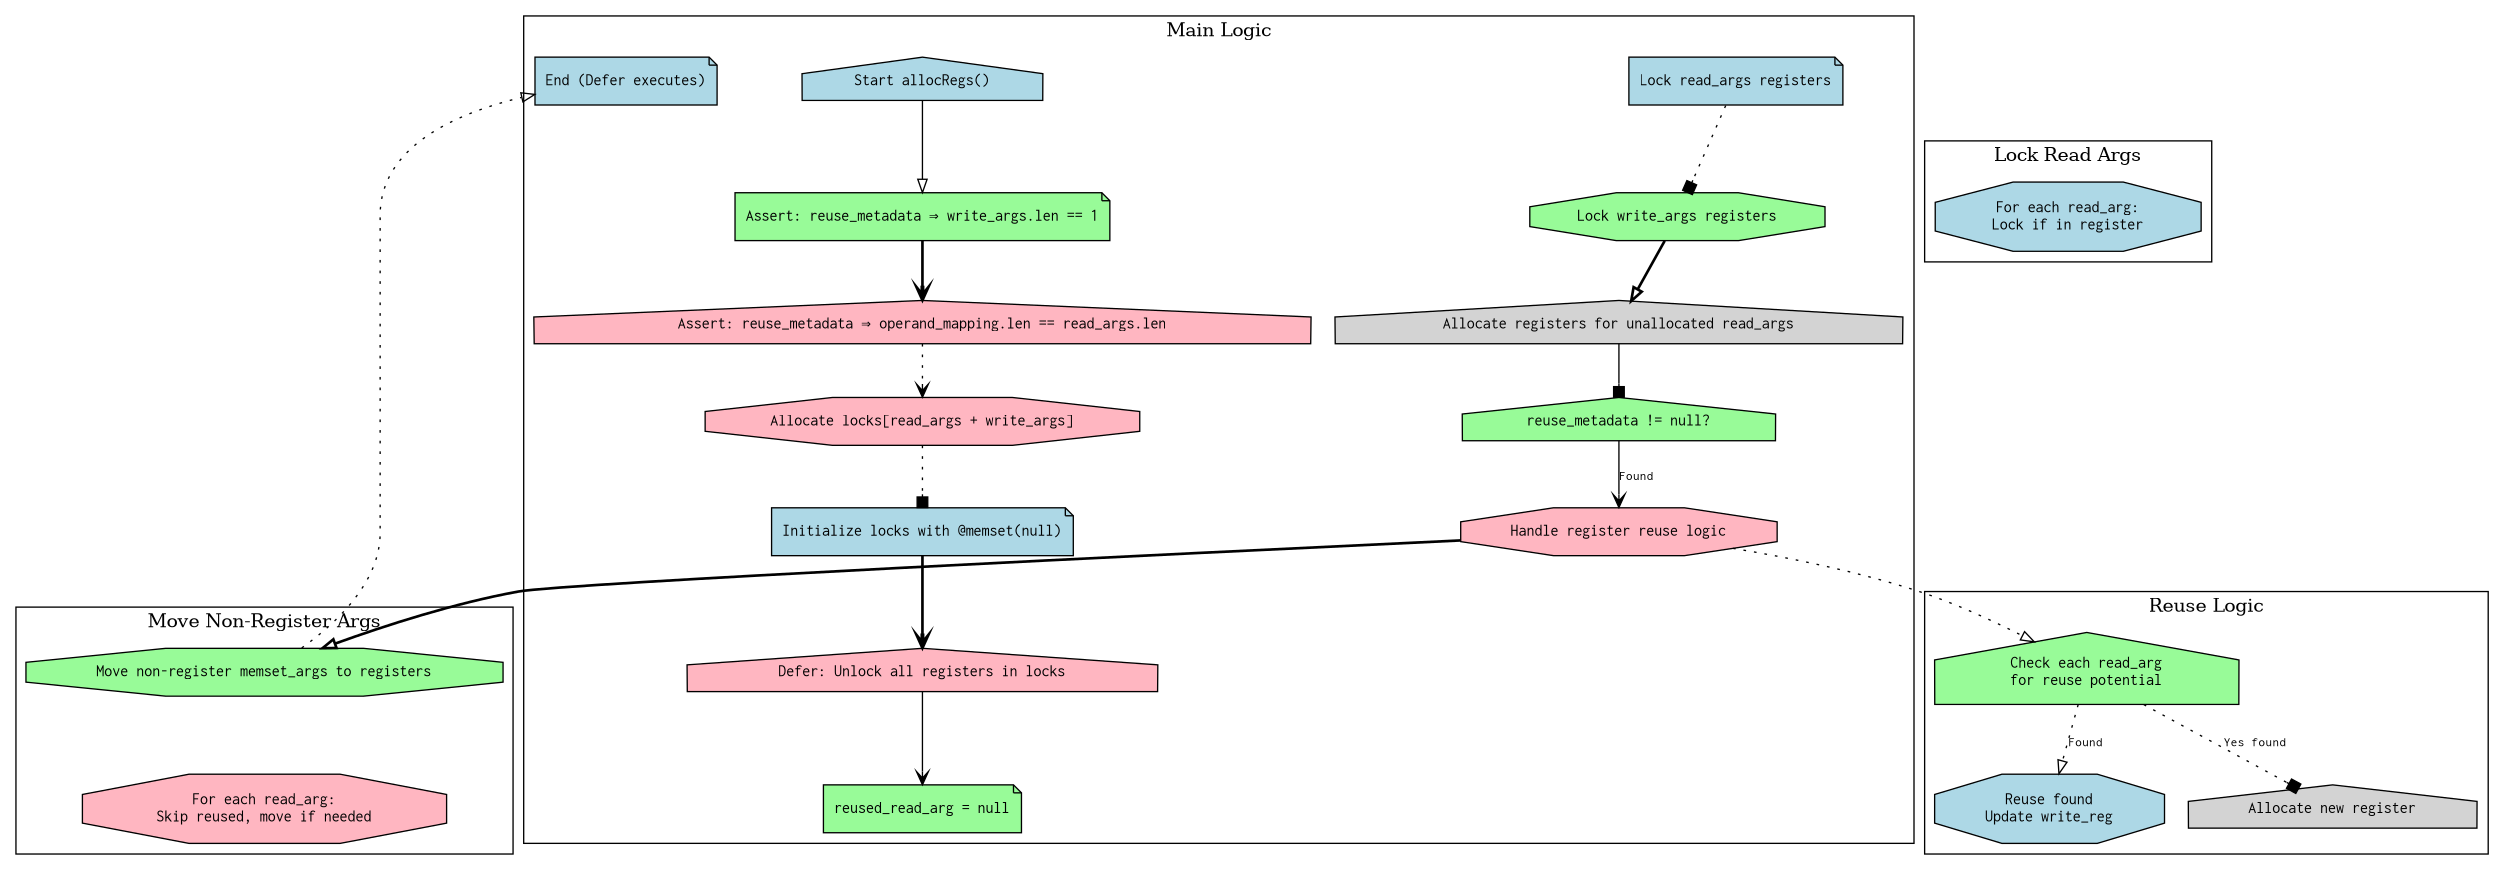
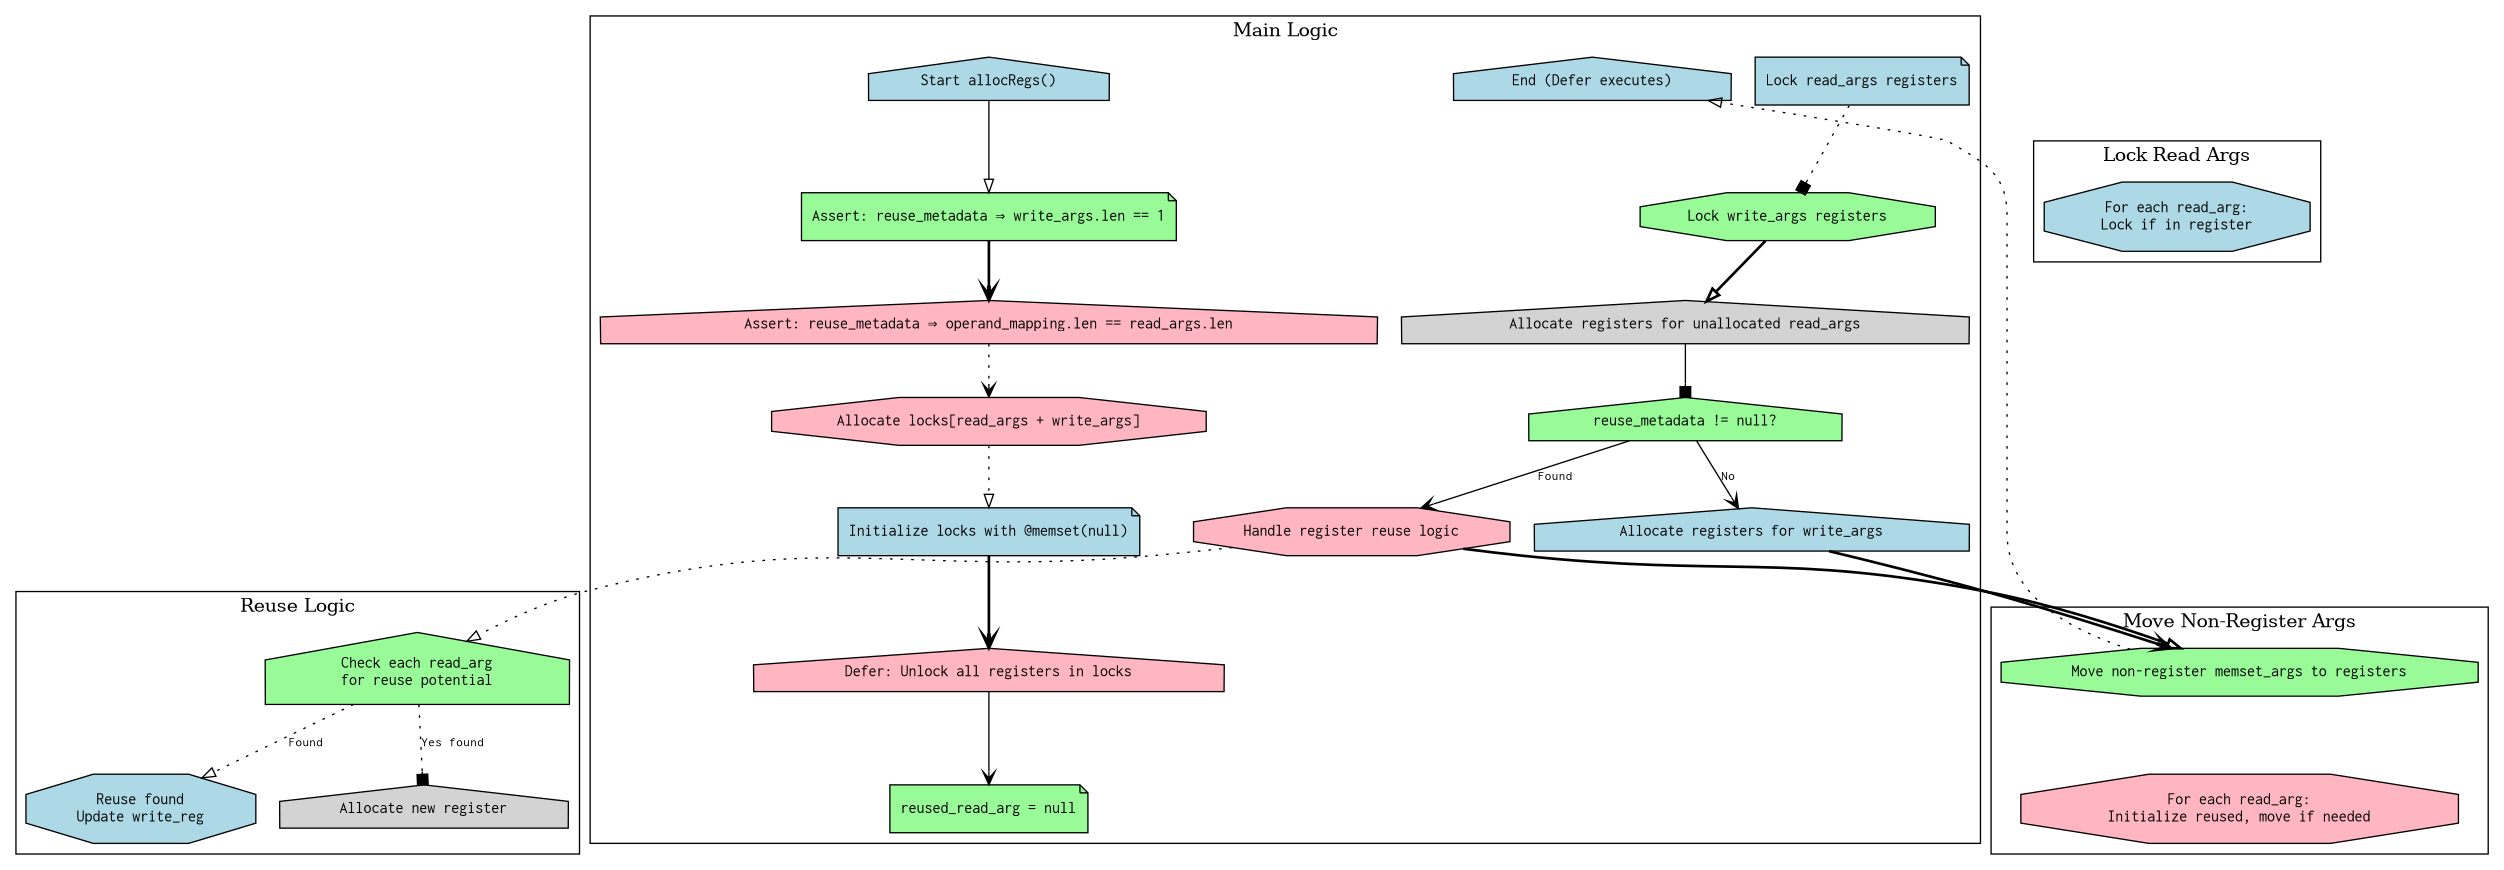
  digraph {
    node [fillcolor=lightblue fontname=Courier fontsize=12 shape=house style=filled]
    edge [fontname=Courier fontsize=10 style=dotted arrowhead=vee]
    n1 [fillcolor=palegreen label="Move non-register memset_args to registers" shape=octagon]
-   n2 [fillcolor=lightpink label="For each read_arg:\nSkip reused, move if needed" shape=octagon]
+   n2 [fillcolor=lightpink label="For each read_arg:\nInitialize reused, move if needed" shape=octagon]
    n3 [label="Start allocRegs()"]
    n4 [fillcolor=palegreen label="Assert: reuse_metadata ⇒ write_args.len == 1" shape=note]
    n5 [fillcolor=lightpink label="Assert: reuse_metadata ⇒ operand_mapping.len == read_args.len"]
    n6 [fillcolor=lightpink label="Allocate locks[read_args + write_args]" shape=octagon]
    n7 [label="Initialize locks with @memset(null)" shape=note]
    n8 [fillcolor=lightpink label="Defer: Unlock all registers in locks"]
    n9 [fillcolor=palegreen label="reused_read_arg = null" shape=note]
    n10 [label="Lock read_args registers" shape=note]
    n11 [fillcolor=palegreen label="Lock write_args registers" shape=octagon]
    n12 [fillcolor=lightgrey label="Allocate registers for unallocated read_args"]
    n13 [fillcolor=palegreen label="reuse_metadata != null?"]
    n14 [fillcolor=lightpink label="Handle register reuse logic" shape=octagon]
-   n16 [label="End (Defer executes)" shape=note]
+   n15 [label="Allocate registers for write_args"]
+   n16 [label="End (Defer executes)"]
    n17 [label="For each read_arg:\nLock if in register" shape=octagon]
    n18 [fillcolor=palegreen label="Check each read_arg\nfor reuse potential"]
    n19 [label="Reuse found\nUpdate write_reg" shape=octagon]
    n20 [fillcolor=lightgrey label="Allocate new register"]
    subgraph cluster_1 {
      label="Move Non-Register Args"
      n1
      n2
    }
    subgraph cluster_2 {
      label="Main Logic"
      n3
      n4
      n5
      n6
      n7
      n8
      n9
      n10
      n11
      n12
      n13
      n14
+     n15
      n16
    }
    subgraph cluster_3 {
      label="Lock Read Args"
      n17
    }
    subgraph cluster_4 {
      label="Reuse Logic"
      n18
      n19
      n20
    }
    n1 -> n2 [style=invis arrowhead=""]
    n1 -> n16 [arrowhead=onormal]
    n3 -> n4 [arrowhead=onormal style=solid]
    n4 -> n5 [style=bold]
    n5 -> n6
-   n6 -> n7 [arrowhead=box]
+   n6 -> n7 [arrowhead=onormal]
    n7 -> n8 [style=bold]
    n8 -> n9 [style=solid]
    n10 -> n11 [arrowhead=box]
    n10 -> n17 [style=invis arrowhead=""]
    n11 -> n12 [arrowhead=onormal style=bold]
    n12 -> n13 [arrowhead=box style=solid]
    n13 -> n14 [label=Found style=solid]
+   n13 -> n15 [label=No style=solid]
    n14 -> n1 [arrowhead=onormal style=bold]
    n14 -> n18 [arrowhead=onormal]
+   n15 -> n1 [style=bold]
    n18 -> n19 [arrowhead=onormal label=Found]
    n18 -> n20 [arrowhead=box label="Yes found"]
  }
